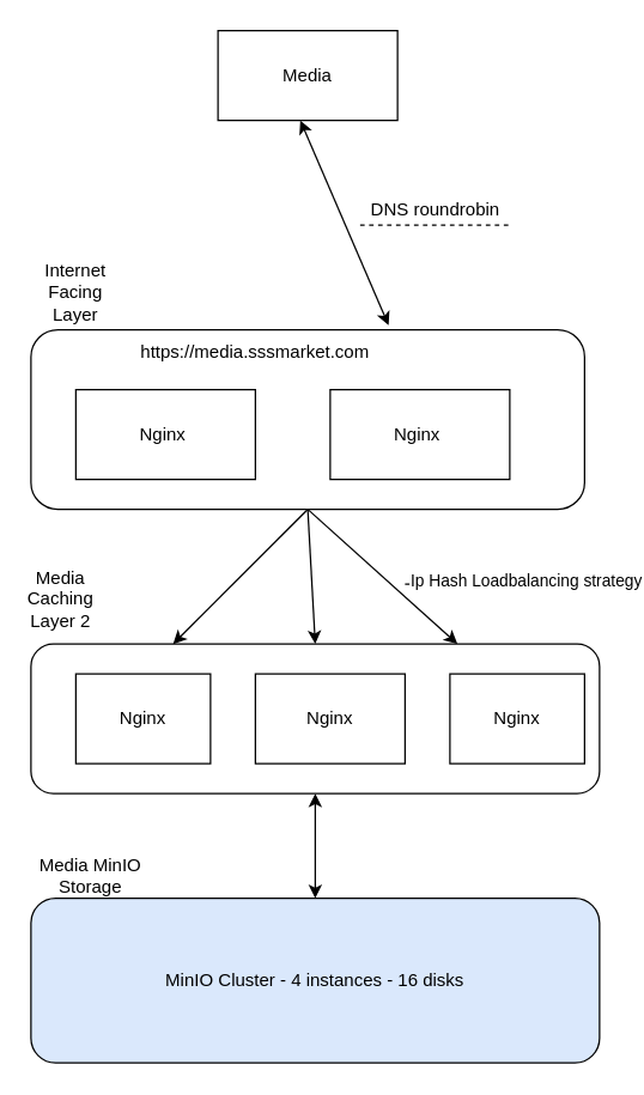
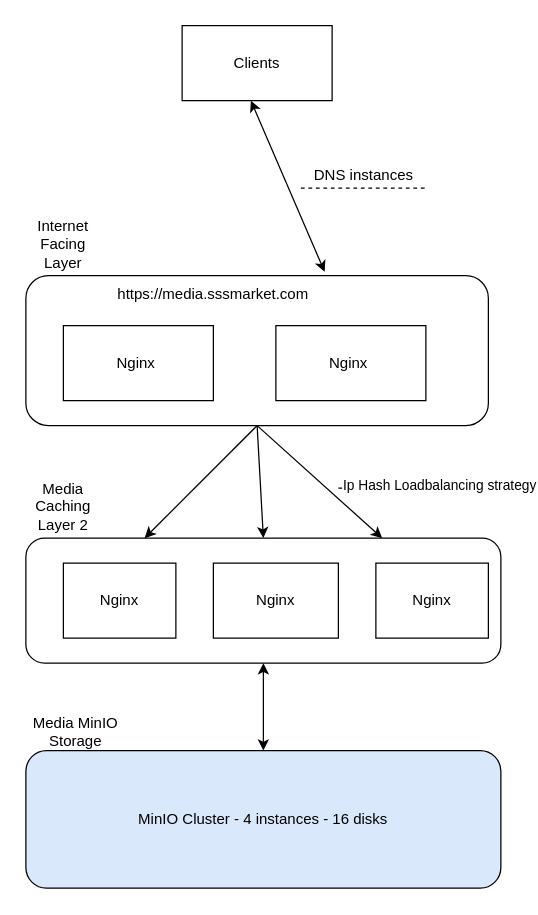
  <mxCell id="0" />
  <mxCell id="1" parent="0" />
  <mxCell id="2" value="" style="rounded=1;whiteSpace=wrap;html=1;" vertex="1" parent="1"><mxGeometry x="20" y="220" width="370" height="120" as="geometry" /></mxCell>
  <mxCell id="3" value="Internet Facing Layer" style="text;html=1;strokeColor=none;fillColor=none;align=center;verticalAlign=middle;whiteSpace=wrap;rounded=0;" vertex="1" parent="1"><mxGeometry x="20" y="180" width="60" height="30" as="geometry" /></mxCell>
  <mxCell id="4" value="https://media.sssmarket.com" style="text;html=1;strokeColor=none;fillColor=none;align=center;verticalAlign=middle;whiteSpace=wrap;rounded=0;" vertex="1" parent="1"><mxGeometry x="140" y="220" width="60" height="30" as="geometry" /></mxCell>
  <mxCell id="5" value="Nginx&amp;nbsp;" style="rounded=0;whiteSpace=wrap;html=1;" vertex="1" parent="1"><mxGeometry x="50" y="260" width="120" height="60" as="geometry" /></mxCell>
  <mxCell id="6" value="Nginx&amp;nbsp;" style="rounded=0;whiteSpace=wrap;html=1;" vertex="1" parent="1"><mxGeometry x="220" y="260" width="120" height="60" as="geometry" /></mxCell>
  <mxCell id="7" value="" style="rounded=1;whiteSpace=wrap;html=1;" vertex="1" parent="1"><mxGeometry x="20" y="430" width="380" height="100" as="geometry" /></mxCell>
- <mxCell id="8" value="Media" style="rounded=0;whiteSpace=wrap;html=1;" vertex="1" parent="1"><mxGeometry x="145" y="20" width="120" height="60" as="geometry" /></mxCell>
+ <mxCell id="8" value="Clients" style="rounded=0;whiteSpace=wrap;html=1;" vertex="1" parent="1"><mxGeometry x="145" y="20" width="120" height="60" as="geometry" /></mxCell>
  <mxCell id="9" value="" style="endArrow=classic;startArrow=classic;html=1;exitX=0.646;exitY=-0.025;exitDx=0;exitDy=0;exitPerimeter=0;" edge="1" parent="1" source="2"><mxGeometry width="50" height="50" relative="1" as="geometry"><mxPoint x="170" y="250" as="sourcePoint" /><mxPoint x="200" y="80" as="targetPoint" /></mxGeometry></mxCell>
  <mxCell id="10" value="" style="endArrow=none;dashed=1;html=1;" edge="1" parent="1"><mxGeometry width="50" height="50" relative="1" as="geometry"><mxPoint x="240" y="150" as="sourcePoint" /><mxPoint x="340" y="150" as="targetPoint" /></mxGeometry></mxCell>
- <mxCell id="11" value="DNS roundrobin" style="text;html=1;align=center;verticalAlign=middle;resizable=0;points=[];autosize=1;strokeColor=none;fillColor=none;" vertex="1" parent="1"><mxGeometry x="240" y="130" width="100" height="20" as="geometry" /></mxCell>
+ <mxCell id="11" value="DNS instances" style="text;html=1;align=center;verticalAlign=middle;resizable=0;points=[];autosize=1;strokeColor=none;fillColor=none;" vertex="1" parent="1"><mxGeometry x="240" y="130" width="100" height="20" as="geometry" /></mxCell>
  <mxCell id="12" value="Nginx" style="rounded=0;whiteSpace=wrap;html=1;" vertex="1" parent="1"><mxGeometry x="50" y="450" width="90" height="60" as="geometry" /></mxCell>
  <mxCell id="13" value="Nginx" style="rounded=0;whiteSpace=wrap;html=1;" vertex="1" parent="1"><mxGeometry x="170" y="450" width="100" height="60" as="geometry" /></mxCell>
  <mxCell id="14" value="Nginx" style="rounded=0;whiteSpace=wrap;html=1;" vertex="1" parent="1"><mxGeometry x="300" y="450" width="90" height="60" as="geometry" /></mxCell>
  <mxCell id="15" value="" style="endArrow=classic;html=1;exitX=0.5;exitY=1;exitDx=0;exitDy=0;entryX=0.25;entryY=0;entryDx=0;entryDy=0;" edge="1" parent="1" source="2" target="7"><mxGeometry width="50" height="50" relative="1" as="geometry"><mxPoint x="170" y="420" as="sourcePoint" /><mxPoint x="220" y="370" as="targetPoint" /></mxGeometry></mxCell>
  <mxCell id="16" value="" style="endArrow=classic;html=1;exitX=0.5;exitY=1;exitDx=0;exitDy=0;entryX=0.5;entryY=0;entryDx=0;entryDy=0;" edge="1" parent="1" source="2" target="7"><mxGeometry width="50" height="50" relative="1" as="geometry"><mxPoint x="215" y="350" as="sourcePoint" /><mxPoint x="125" y="440" as="targetPoint" /></mxGeometry></mxCell>
  <mxCell id="17" value="" style="endArrow=classic;html=1;exitX=0.5;exitY=1;exitDx=0;exitDy=0;entryX=0.75;entryY=0;entryDx=0;entryDy=0;" edge="1" parent="1" source="2" target="7"><mxGeometry width="50" height="50" relative="1" as="geometry"><mxPoint x="215" y="350" as="sourcePoint" /><mxPoint x="125" y="440" as="targetPoint" /></mxGeometry></mxCell>
- <mxCell id="18" value="Media Caching Layer 2" style="text;html=1;strokeColor=none;fillColor=none;align=center;verticalAlign=middle;whiteSpace=wrap;rounded=0;" vertex="1" parent="1"><mxGeometry x="10" y="385" width="60" height="30" as="geometry" /></mxCell>
+ <mxCell id="18" value="Media Caching Layer 2" style="text;html=1;strokeColor=none;fillColor=none;align=center;verticalAlign=middle;whiteSpace=wrap;rounded=0;" vertex="1" parent="1"><mxGeometry x="20" y="390" width="60" height="30" as="geometry" /></mxCell>
  <mxCell id="19" value="MinIO Cluster - 4 instances - 16 disks" style="rounded=1;whiteSpace=wrap;html=1;fillColor=#dae8fc;" vertex="1" parent="1"><mxGeometry x="20" y="600" width="380" height="110" as="geometry" /></mxCell>
  <mxCell id="20" value="" style="endArrow=classic;startArrow=classic;html=1;entryX=0.5;entryY=0;entryDx=0;entryDy=0;exitX=0.5;exitY=1;exitDx=0;exitDy=0;" edge="1" parent="1" source="7" target="19"><mxGeometry width="50" height="50" relative="1" as="geometry"><mxPoint x="170" y="560" as="sourcePoint" /><mxPoint x="220" y="510" as="targetPoint" /></mxGeometry></mxCell>
  <mxCell id="21" value="Media MinIO Storage" style="text;html=1;strokeColor=none;fillColor=none;align=center;verticalAlign=middle;whiteSpace=wrap;rounded=0;" vertex="1" parent="1"><mxGeometry x="20" y="570" width="80" height="30" as="geometry" /></mxCell>
  <mxCell id="22" value="" style="endArrow=none;dashed=1;html=1;" edge="1" parent="1"><mxGeometry width="50" height="50" relative="1" as="geometry"><mxPoint x="270" y="390" as="sourcePoint" /><mxPoint x="400" y="390" as="targetPoint" /></mxGeometry></mxCell>
  <mxCell id="23" value="Ip Hash Loadbalancing strategy" style="edgeLabel;html=1;align=center;verticalAlign=middle;resizable=0;points=[];" vertex="1" connectable="0" parent="22"><mxGeometry x="-0.523" y="3" relative="1" as="geometry"><mxPoint x="49" as="offset" /></mxGeometry></mxCell>
